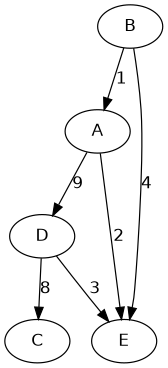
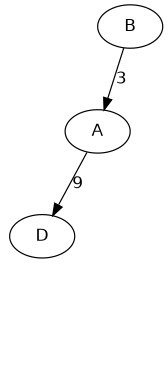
  digraph {
    fontname="DejaVu Sans"
    node [fontname="DejaVu Sans"]
    edge [fontname="DejaVu Sans"]
    A
    D
-   E
-   C
    B
    A -> D [label=9]
-   A -> E [label=2]
-   D -> E [label=3]
-   D -> C [label=8]
-   B -> A [label=1]
-   B -> E [label=4]
+   B -> A [label=3]
  }
